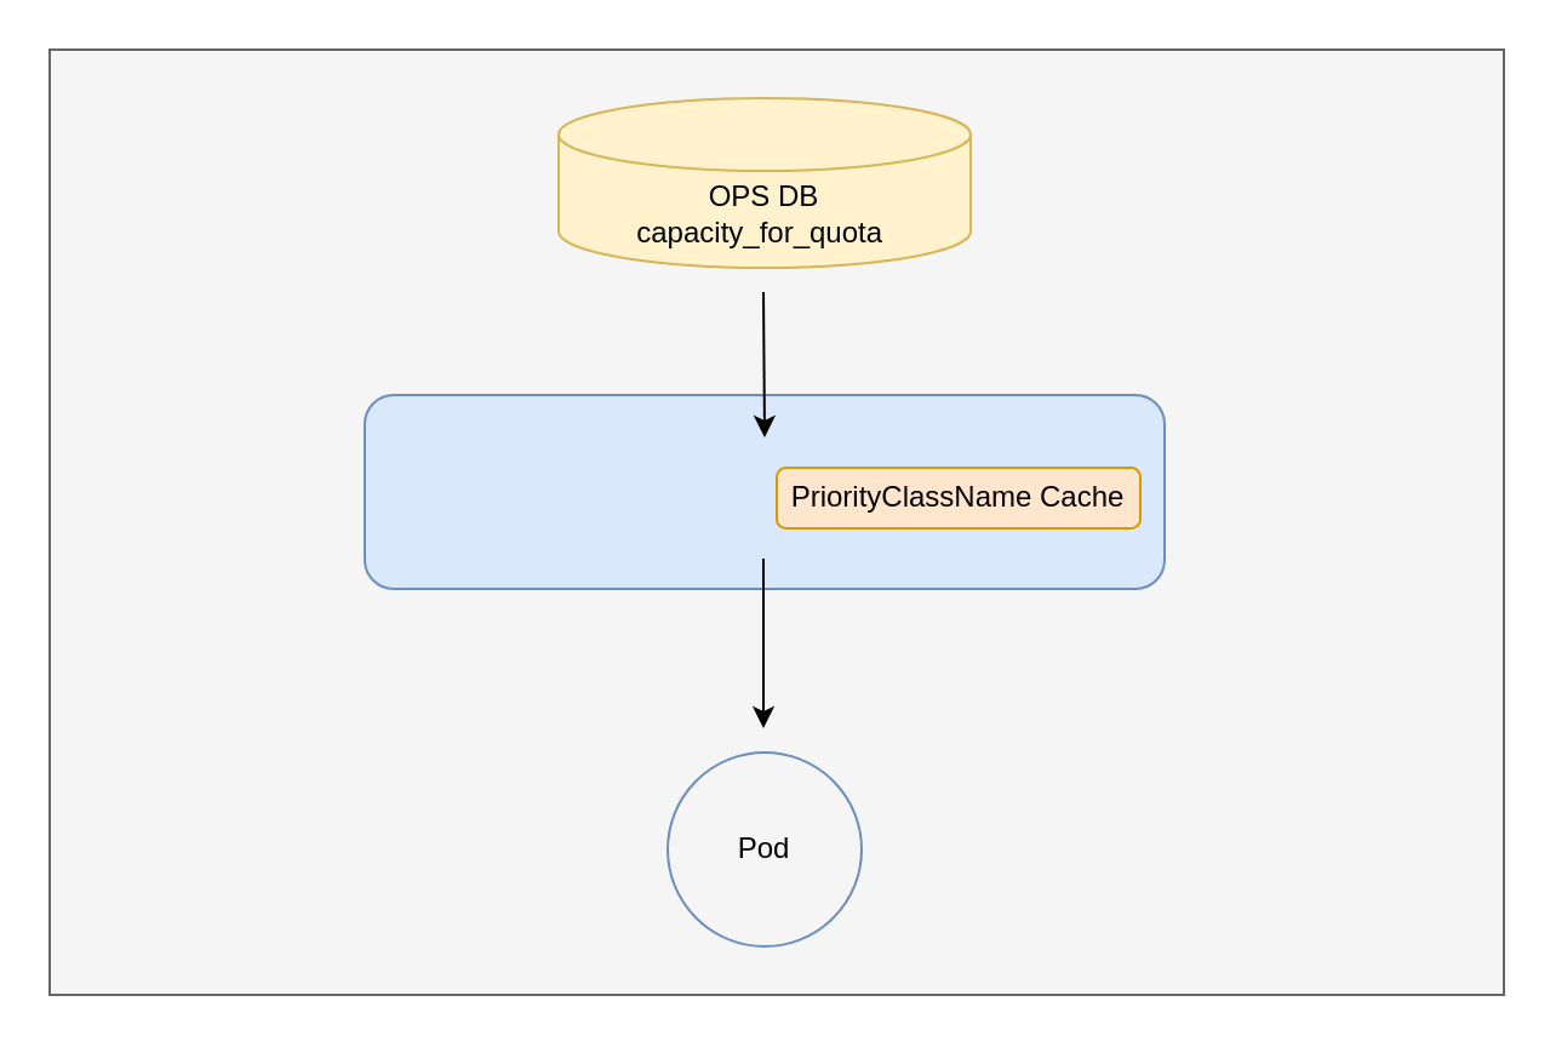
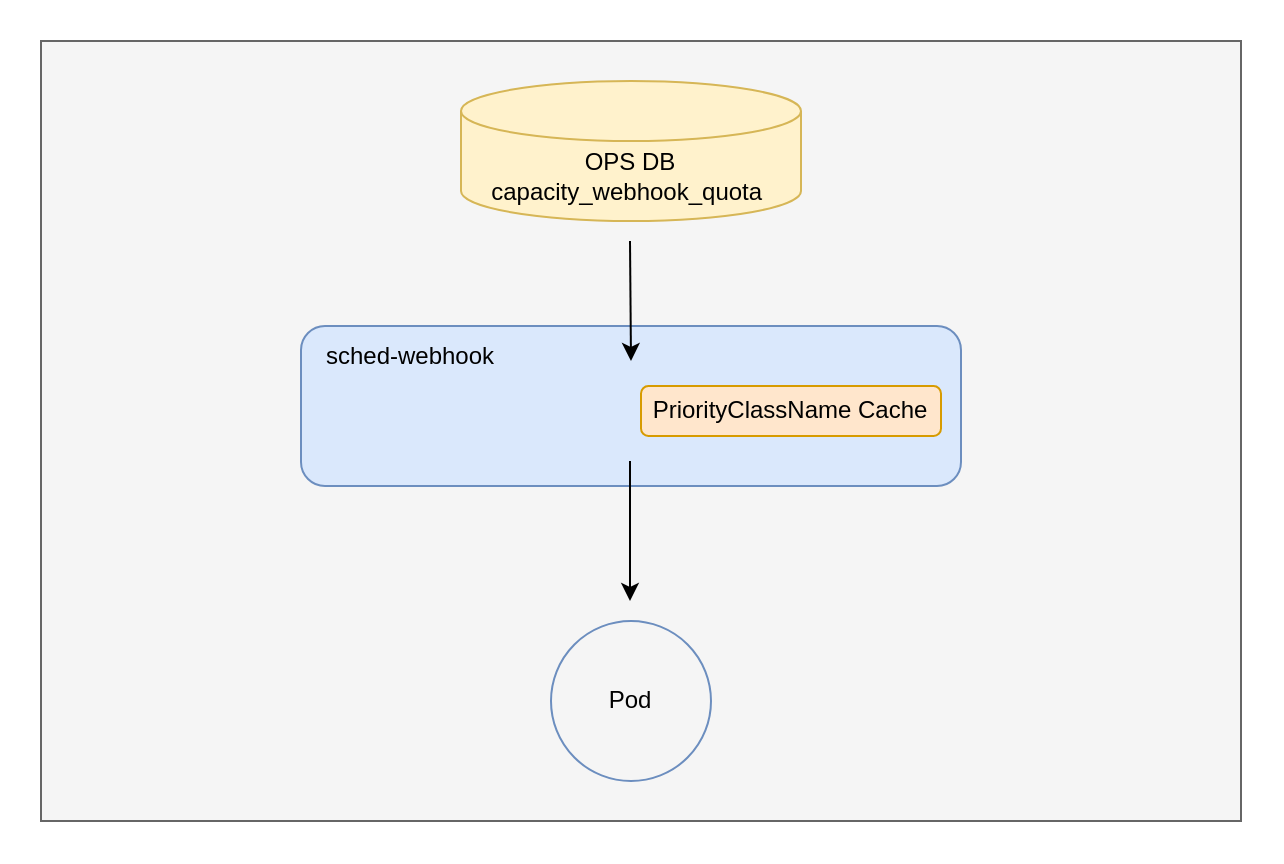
  <mxCell id="0" />
  <mxCell id="1" parent="0" />
  <mxCell id="2" value="" style="rounded=0;whiteSpace=wrap;html=1;fillColor=#f5f5f5;fontColor=#333333;strokeColor=#666666;" parent="1" vertex="1"><mxGeometry x="20" y="20" width="600" height="390" as="geometry" /></mxCell>
- <mxCell id="3" value="OPS DB&lt;br&gt;capacity_for_quota&amp;nbsp;" style="shape=cylinder3;whiteSpace=wrap;html=1;boundedLbl=1;backgroundOutline=1;size=15;fillColor=#fff2cc;strokeColor=#d6b656;" parent="1" vertex="1"><mxGeometry x="230" y="40" width="170" height="70" as="geometry" /></mxCell>
+ <mxCell id="3" value="OPS DB&lt;br&gt;capacity_webhook_quota&amp;nbsp;" style="shape=cylinder3;whiteSpace=wrap;html=1;boundedLbl=1;backgroundOutline=1;size=15;fillColor=#fff2cc;strokeColor=#d6b656;" parent="1" vertex="1"><mxGeometry x="230" y="40" width="170" height="70" as="geometry" /></mxCell>
  <mxCell id="4" value="" style="rounded=1;whiteSpace=wrap;html=1;fillColor=#dae8fc;strokeColor=#6c8ebf;align=left;" parent="1" vertex="1"><mxGeometry x="150" y="162.5" width="330" height="80" as="geometry" /></mxCell>
  <mxCell id="5" value="&lt;font color=&quot;#000000&quot;&gt;Pod&lt;/font&gt;" style="ellipse;whiteSpace=wrap;html=1;aspect=fixed;fillColor=#f5f5f5;strokeColor=#6c8ebf;" parent="1" vertex="1"><mxGeometry x="275" y="310" width="80" height="80" as="geometry" /></mxCell>
  <mxCell id="6" value="PriorityClassName Cache" style="rounded=1;whiteSpace=wrap;html=1;fillColor=#ffe6cc;strokeColor=#d79b00;" parent="1" vertex="1"><mxGeometry x="320" y="192.5" width="150" height="25" as="geometry" /></mxCell>
  <mxCell id="7" value="" style="endArrow=classic;html=1;rounded=0;fontColor=#000000;" parent="1" edge="1"><mxGeometry width="50" height="50" relative="1" as="geometry"><mxPoint x="314.5" y="120" as="sourcePoint" /><mxPoint x="315" y="180" as="targetPoint" /></mxGeometry></mxCell>
  <mxCell id="8" value="" style="endArrow=classic;html=1;rounded=0;fontColor=#000000;" parent="1" edge="1"><mxGeometry width="50" height="50" relative="1" as="geometry"><mxPoint x="314.5" y="230" as="sourcePoint" /><mxPoint x="314.5" y="300" as="targetPoint" /></mxGeometry></mxCell>
+ <mxCell id="9" value="sched-webhook" style="rounded=0;whiteSpace=wrap;html=1;fontColor=#000000;fillColor=none;strokeColor=none;" parent="1" vertex="1"><mxGeometry x="160" y="162.5" width="90" height="30" as="geometry" /></mxCell>
